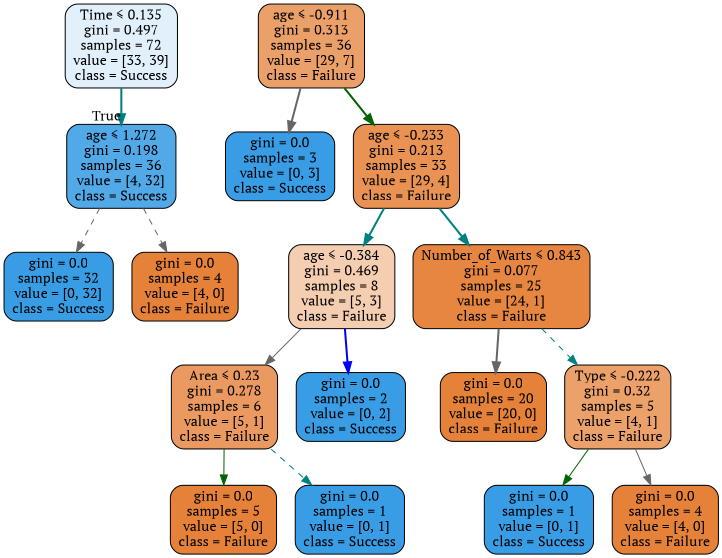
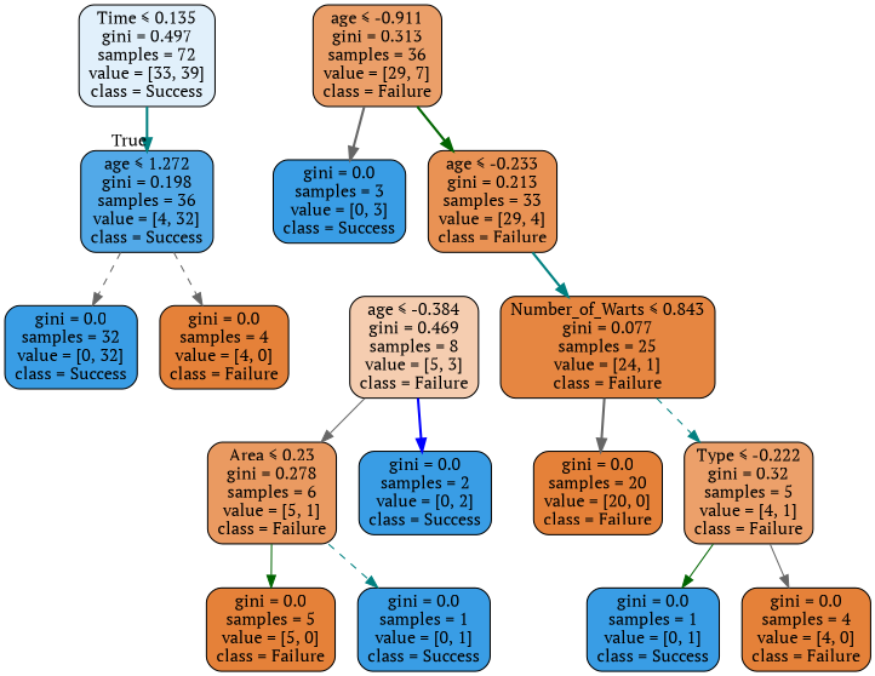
  digraph {
    fontname="PT Serif"
    node [color=black fillcolor="#399de5" fontname="PT Serif" shape=box style="filled, rounded"]
    edge [color=gray40 fontname="PT Serif" style=bold]
    n1 [fillcolor="#e1f0fb" label=<Time &le; 0.135<br/>gini = 0.497<br/>samples = 72<br/>value = [33, 39]<br/>class = Success>]
    n2 [fillcolor="#52a9e8" label=<age &le; 1.272<br/>gini = 0.198<br/>samples = 36<br/>value = [4, 32]<br/>class = Success>]
    n3 [label=<gini = 0.0<br/>samples = 32<br/>value = [0, 32]<br/>class = Success>]
    n4 [fillcolor="#e58139" label=<gini = 0.0<br/>samples = 4<br/>value = [4, 0]<br/>class = Failure>]
    n5 [fillcolor="#eb9f69" label=<age &le; -0.911<br/>gini = 0.313<br/>samples = 36<br/>value = [29, 7]<br/>class = Failure>]
    n6 [label=<gini = 0.0<br/>samples = 3<br/>value = [0, 3]<br/>class = Success>]
    n7 [fillcolor="#e99254" label=<age &le; -0.233<br/>gini = 0.213<br/>samples = 33<br/>value = [29, 4]<br/>class = Failure>]
    n8 [fillcolor="#f5cdb0" label=<age &le; -0.384<br/>gini = 0.469<br/>samples = 8<br/>value = [5, 3]<br/>class = Failure>]
    n9 [fillcolor="#e68641" label=<Number_of_Warts &le; 0.843<br/>gini = 0.077<br/>samples = 25<br/>value = [24, 1]<br/>class = Failure>]
    n10 [fillcolor="#ea9a61" label=<Area &le; 0.23<br/>gini = 0.278<br/>samples = 6<br/>value = [5, 1]<br/>class = Failure>]
    n11 [label=<gini = 0.0<br/>samples = 2<br/>value = [0, 2]<br/>class = Success>]
    n12 [fillcolor="#e58139" label=<gini = 0.0<br/>samples = 20<br/>value = [20, 0]<br/>class = Failure>]
    n13 [fillcolor="#eca06a" label=<Type &le; -0.222<br/>gini = 0.32<br/>samples = 5<br/>value = [4, 1]<br/>class = Failure>]
    n14 [fillcolor="#e58139" label=<gini = 0.0<br/>samples = 5<br/>value = [5, 0]<br/>class = Failure>]
    n15 [label=<gini = 0.0<br/>samples = 1<br/>value = [0, 1]<br/>class = Success>]
    n16 [label=<gini = 0.0<br/>samples = 1<br/>value = [0, 1]<br/>class = Success>]
    n17 [fillcolor="#e58139" label=<gini = 0.0<br/>samples = 4<br/>value = [4, 0]<br/>class = Failure>]
    n1 -> n2 [color=teal headlabel=True labelangle=45 labeldistance=2.5]
    n2 -> n3 [style=dashed]
    n2 -> n4 [style=dashed]
    n5 -> n6
    n5 -> n7 [color=darkgreen]
-   n7 -> n8 [color=teal]
    n7 -> n9 [color=teal]
    n8 -> n10 [style=solid]
    n8 -> n11 [color=blue]
    n9 -> n12
    n9 -> n13 [color=teal style=dashed]
    n10 -> n14 [color=darkgreen style=solid]
    n10 -> n15 [color=teal style=dashed]
    n13 -> n16 [color=darkgreen style=solid]
    n13 -> n17 [style=solid]
  }
